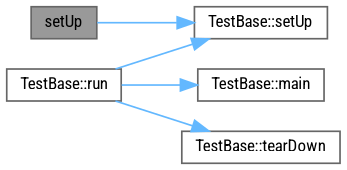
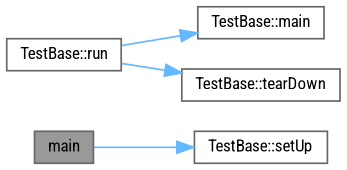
  digraph {
    fontname="Roboto Condensed"
    rankdir=LR
    node [color=grey40 fillcolor=white fontname="Roboto Condensed" fontsize=10 shape=box style=filled]
    edge [color=steelblue1 fontname="Roboto Condensed" fontsize=10 labelfontname=Helvetica labelfontsize=10 style=solid]
-   n1 [color=gray40 fillcolor=grey60 fontcolor=black height=0.2 label=setUp width=0.4]
+   n1 [color=gray40 fillcolor=grey60 fontcolor=black height=0.2 label=main width=0.4]
    n2 [height=0.2 label="TestBase::setUp" width=0.4]
    n3 [height=0.2 label="TestBase::run" width=0.4]
    n4 [height=0.2 label="TestBase::main" width=0.4]
    n5 [height=0.2 label="TestBase::tearDown" width=0.4]
    n1 -> n2
-   n3 -> n2
    n3 -> n4
    n3 -> n5
  }
